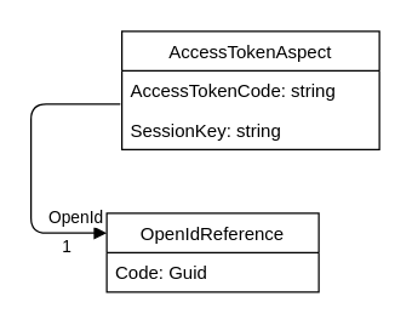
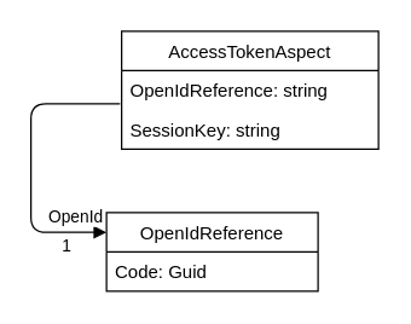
  <mxCell id="0" />
  <mxCell id="1" parent="0" />
  <mxCell id="2" value="AccessTokenAspect" style="swimlane;fontStyle=0;childLayout=stackLayout;horizontal=1;startSize=26;fillColor=none;horizontalStack=0;resizeParent=1;resizeParentMax=0;resizeLast=0;collapsible=1;marginBottom=0;" parent="1" vertex="1"><mxGeometry x="80" y="20" width="170" height="78" as="geometry" /></mxCell>
- <mxCell id="3" value="AccessTokenCode: string" style="text;strokeColor=none;fillColor=none;align=left;verticalAlign=top;spacingLeft=4;spacingRight=4;overflow=hidden;rotatable=0;points=[[0,0.5],[1,0.5]];portConstraint=eastwest;" parent="2" vertex="1"><mxGeometry y="26" width="170" height="26" as="geometry" /></mxCell>
+ <mxCell id="3" value="OpenIdReference: string" style="text;strokeColor=none;fillColor=none;align=left;verticalAlign=top;spacingLeft=4;spacingRight=4;overflow=hidden;rotatable=0;points=[[0,0.5],[1,0.5]];portConstraint=eastwest;" parent="2" vertex="1"><mxGeometry y="26" width="170" height="26" as="geometry" /></mxCell>
  <mxCell id="4" value="SessionKey: string" style="text;strokeColor=none;fillColor=none;align=left;verticalAlign=top;spacingLeft=4;spacingRight=4;overflow=hidden;rotatable=0;points=[[0,0.5],[1,0.5]];portConstraint=eastwest;" vertex="1" parent="2"><mxGeometry y="52" width="170" height="26" as="geometry" /></mxCell>
  <mxCell id="5" value="OpenIdReference" style="swimlane;fontStyle=0;childLayout=stackLayout;horizontal=1;startSize=26;fillColor=none;horizontalStack=0;resizeParent=1;resizeParentMax=0;resizeLast=0;collapsible=1;marginBottom=0;" parent="1" vertex="1"><mxGeometry x="70" y="140" width="140" height="52" as="geometry"><mxRectangle x="490" y="550" width="130" height="26" as="alternateBounds" /></mxGeometry></mxCell>
  <mxCell id="6" value="Code: Guid" style="text;strokeColor=none;fillColor=none;align=left;verticalAlign=top;spacingLeft=4;spacingRight=4;overflow=hidden;rotatable=0;points=[[0,0.5],[1,0.5]];portConstraint=eastwest;" parent="5" vertex="1"><mxGeometry y="26" width="140" height="26" as="geometry" /></mxCell>
  <mxCell id="7" value="OpenId" style="endArrow=block;endFill=1;html=1;edgeStyle=orthogonalEdgeStyle;align=left;verticalAlign=top;entryX=0;entryY=0.25;entryDx=0;entryDy=0;exitX=-0.006;exitY=0.846;exitDx=0;exitDy=0;exitPerimeter=0;" parent="1" source="3" target="5" edge="1"><mxGeometry x="0.247" y="10" relative="1" as="geometry"><mxPoint x="0" y="27" as="sourcePoint" /><mxPoint x="420" y="110" as="targetPoint" /><Array as="points"><mxPoint x="20" y="68" /><mxPoint x="20" y="153" /></Array><mxPoint as="offset" /></mxGeometry></mxCell>
  <mxCell id="8" value="1" style="edgeLabel;resizable=0;html=1;align=left;verticalAlign=bottom;" parent="7" connectable="0" vertex="1"><mxGeometry x="-1" relative="1" as="geometry"><mxPoint x="-40" y="102.0" as="offset" /></mxGeometry></mxCell>
